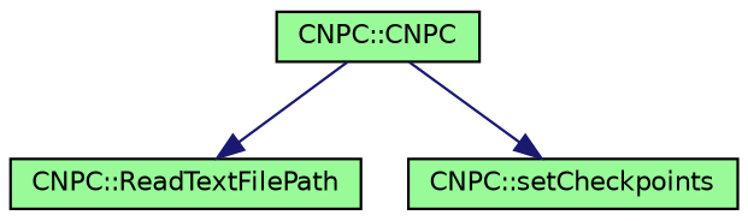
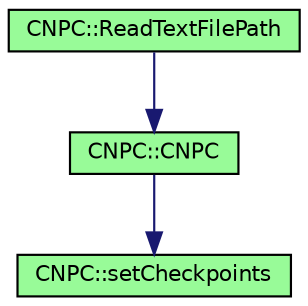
  digraph {
    rankdir=TB
    node [color=black fillcolor=palegreen fontname=Helvetica fontsize=10 shape=record style=filled]
    edge [color=midnightblue fontname=Helvetica fontsize=10 labelfontname=Helvetica labelfontsize=10 style=solid]
    n1 [fontcolor=black height=0.2 label="CNPC::ReadTextFilePath" width=0.4]
    n2 [height=0.2 label="CNPC::CNPC" width=0.4]
    n3 [height=0.2 label="CNPC::setCheckpoints" width=0.4]
-   n2 -> n1
+   n1 -> n2
    n2 -> n3
  }
